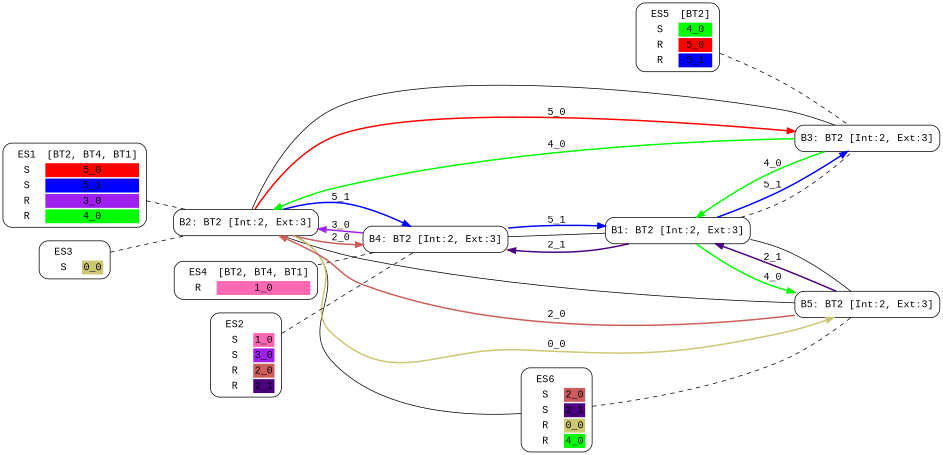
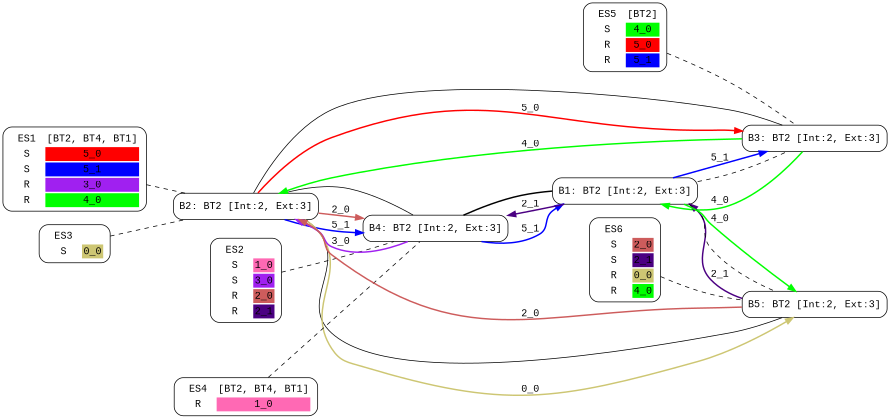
  digraph {
    rankdir=LR
    fontname="Liberation Mono"
    node [shape=box style=rounded fontname="Liberation Mono"]
    edge [style=bold fontname="Liberation Mono"]
    n1 [label=<<TABLE  BORDER="0"><TR> <TD ALIGN="CENTER" BORDER="0"> ES1 </TD> <TD>[BT2, BT4, BT1]</TD> </TR><TR><TD>S</TD><TD BGCOLOR="red">5_0</TD></TR> <TR><TD>S</TD><TD BGCOLOR="blue">5_1</TD></TR> <TR><TD>R</TD><TD BGCOLOR="purple">3_0</TD></TR> <TR><TD>R</TD><TD BGCOLOR="green">4_0</TD></TR> </TABLE>>]
    n2 [label="B2: BT2 [Int:2, Ext:3]"]
    n3 [label=<<TABLE  BORDER="0"><TR> <TD ALIGN="CENTER" BORDER="0"> ES2 </TD>  </TR><TR><TD>S</TD><TD BGCOLOR="hotpink">1_0</TD></TR> <TR><TD>S</TD><TD BGCOLOR="purple">3_0</TD></TR> <TR><TD>R</TD><TD BGCOLOR="indianred">2_0</TD></TR> <TR><TD>R</TD><TD BGCOLOR="indigo">2_1</TD></TR> </TABLE>>]
    n4 [label="B4: BT2 [Int:2, Ext:3]"]
    n5 [label=<<TABLE  BORDER="0"><TR> <TD ALIGN="CENTER" BORDER="0"> ES3 </TD>  </TR><TR><TD>S</TD><TD BGCOLOR="khaki3">0_0</TD></TR> </TABLE>>]
    n6 [label=<<TABLE  BORDER="0"><TR> <TD ALIGN="CENTER" BORDER="0"> ES4 </TD> <TD>[BT2, BT4, BT1]</TD> </TR><TR><TD>R</TD><TD BGCOLOR="hotpink">1_0</TD></TR> </TABLE>>]
    n7 [label=<<TABLE  BORDER="0"><TR> <TD ALIGN="CENTER" BORDER="0"> ES5 </TD> <TD>[BT2]</TD> </TR><TR><TD>S</TD><TD BGCOLOR="green">4_0</TD></TR> <TR><TD>R</TD><TD BGCOLOR="red">5_0</TD></TR> <TR><TD>R</TD><TD BGCOLOR="blue">5_1</TD></TR> </TABLE>>]
    n8 [label="B3: BT2 [Int:2, Ext:3]"]
    n9 [label=<<TABLE  BORDER="0"><TR> <TD ALIGN="CENTER" BORDER="0"> ES6 </TD>  </TR><TR><TD>S</TD><TD BGCOLOR="indianred">2_0</TD></TR> <TR><TD>S</TD><TD BGCOLOR="indigo">2_1</TD></TR> <TR><TD>R</TD><TD BGCOLOR="khaki3">0_0</TD></TR> <TR><TD>R</TD><TD BGCOLOR="green">4_0</TD></TR> </TABLE>>]
    n10 [label="B5: BT2 [Int:2, Ext:3]"]
    n11 [label="B1: BT2 [Int:2, Ext:3]"]
    n1 -> n2 [arrowhead=none style=dashed]
-   n2 -> n9 [arrowhead=none style=""]
+   n2 -> n4 [arrowhead=none style=""]
    n2 -> n4 [color=indianred label="2_0"]
    n2 -> n4 [color=blue label="5_1"]
    n2 -> n8 [arrowhead=none style=""]
    n2 -> n8 [color=red label="5_0"]
    n2 -> n10 [arrowhead=none style=""]
    n2 -> n10 [color=khaki3 label="0_0"]
    n3 -> n4 [arrowhead=none style=dashed]
    n4 -> n2 [color=purple label="3_0"]
    n4 -> n11 [color=blue label="5_1"]
    n5 -> n2 [arrowhead=none style=dashed]
    n6 -> n4 [arrowhead=none style=dashed]
    n7 -> n8 [arrowhead=none style=dashed]
    n8 -> n2 [color=green label="4_0"]
    n8 -> n11 [color=green label="4_0"]
    n9 -> n10 [arrowhead=none style=dashed]
    n10 -> n2 [color=indianred label="2_0"]
    n10 -> n11 [color=indigo label="2_1"]
-   n11 -> n4 [arrowhead=none style=""]
+   n11 -> n4 [arrowhead=none]
    n11 -> n4 [color=indigo label="2_1"]
    n11 -> n8 [arrowhead=none style=dashed]
    n11 -> n8 [color=blue label="5_1"]
-   n11 -> n10 [arrowhead=none style=solid]
+   n11 -> n10 [arrowhead=none style=dashed]
    n11 -> n10 [color=green label="4_0"]
  }
